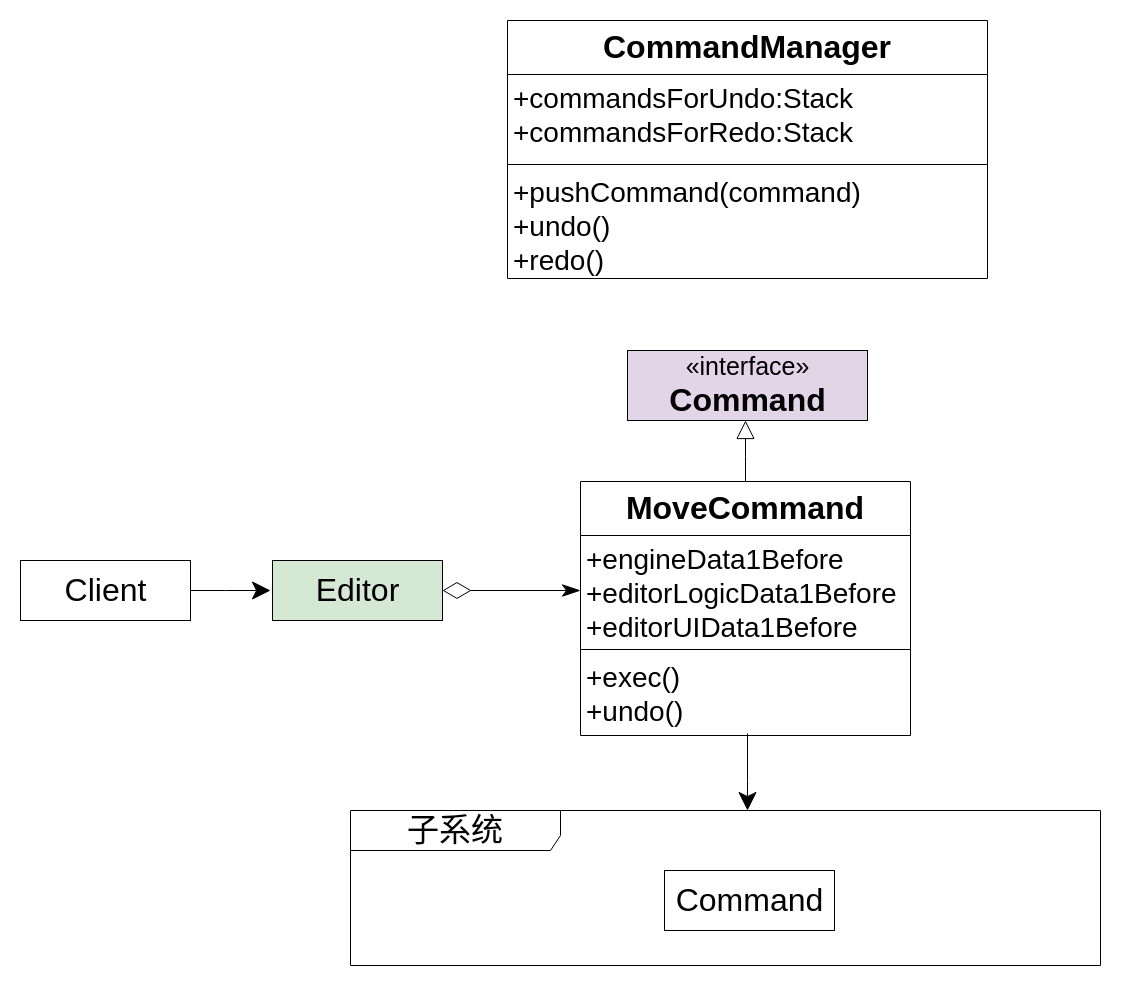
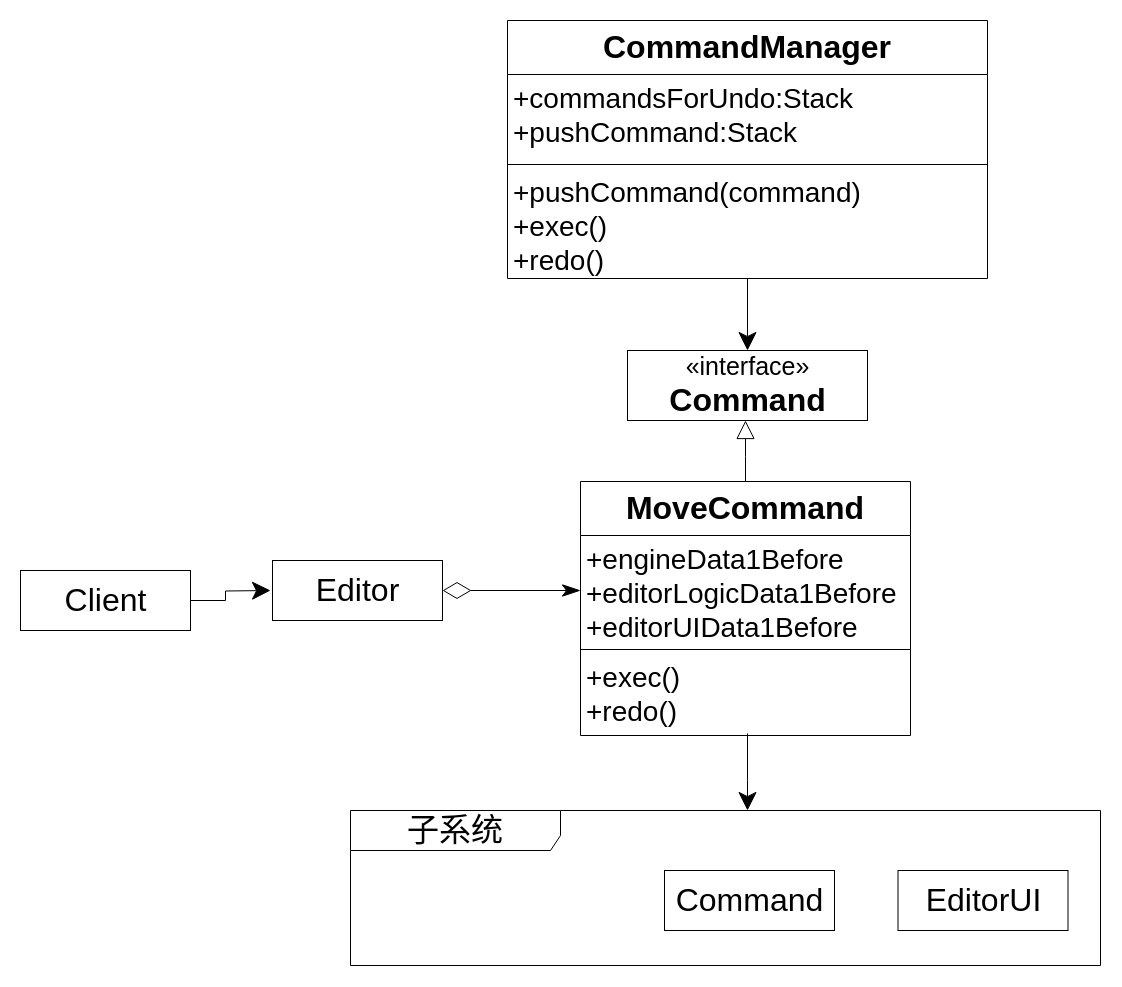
  <mxCell id="0" />
  <mxCell id="1" parent="0" />
  <mxCell id="2" value="&lt;font style=&quot;font-size: 32px&quot;&gt;子系统&lt;/font&gt;" style="shape=umlFrame;whiteSpace=wrap;html=1;width=210;height=40;fontSize=32;" parent="1" vertex="1"><mxGeometry x="350" y="810" width="750" height="155" as="geometry" /></mxCell>
  <mxCell id="3" value="" style="edgeStyle=orthogonalEdgeStyle;rounded=0;orthogonalLoop=1;jettySize=auto;html=1;endSize=16;startSize=16;" parent="1" source="4" edge="1"><mxGeometry relative="1" as="geometry"><mxPoint x="270" y="590" as="targetPoint" /></mxGeometry></mxCell>
- <mxCell id="4" value="Client" style="html=1;fontSize=32;" parent="1" vertex="1"><mxGeometry x="20" y="560" width="170" height="60" as="geometry" /></mxCell>
+ <mxCell id="4" value="Client" style="html=1;fontSize=32;" parent="1" vertex="1"><mxGeometry x="20" y="570" width="170" height="60" as="geometry" /></mxCell>
  <mxCell id="5" value="Command" style="html=1;fontSize=32;" parent="1" vertex="1"><mxGeometry x="664" y="870" width="170" height="60" as="geometry" /></mxCell>
+ <mxCell id="6" value="EditorUI" style="html=1;fontSize=32;" parent="1" vertex="1"><mxGeometry x="897.5" y="870" width="170" height="60" as="geometry" /></mxCell>
+ <mxCell id="7" style="edgeStyle=orthogonalEdgeStyle;rounded=0;orthogonalLoop=1;jettySize=auto;html=1;startSize=16;endSize=16;entryX=0.5;entryY=0;entryDx=0;entryDy=0;" parent="1" source="8" target="20" edge="1"><mxGeometry relative="1" as="geometry"><mxPoint x="745" y="360" as="targetPoint" /></mxGeometry></mxCell>
  <mxCell id="8" value="CommandManager" style="swimlane;fontStyle=1;align=center;verticalAlign=top;childLayout=stackLayout;horizontal=1;startSize=54;horizontalStack=0;resizeParent=1;resizeParentMax=0;resizeLast=0;collapsible=1;marginBottom=0;fontSize=32;" parent="1" vertex="1"><mxGeometry x="507" y="20" width="480" height="258" as="geometry" /></mxCell>
- <mxCell id="9" value="+commandsForUndo:Stack&#10;+commandsForRedo:Stack" style="text;strokeColor=none;fillColor=none;align=left;verticalAlign=top;spacingLeft=4;spacingRight=4;overflow=hidden;rotatable=0;points=[[0,0.5],[1,0.5]];portConstraint=eastwest;fontSize=28;" parent="8" vertex="1"><mxGeometry y="54" width="480" height="86" as="geometry" /></mxCell>
+ <mxCell id="9" value="+commandsForUndo:Stack&#10;+pushCommand:Stack" style="text;strokeColor=none;fillColor=none;align=left;verticalAlign=top;spacingLeft=4;spacingRight=4;overflow=hidden;rotatable=0;points=[[0,0.5],[1,0.5]];portConstraint=eastwest;fontSize=28;" parent="8" vertex="1"><mxGeometry y="54" width="480" height="86" as="geometry" /></mxCell>
  <mxCell id="10" value="" style="line;strokeWidth=1;fillColor=none;align=left;verticalAlign=middle;spacingTop=-1;spacingLeft=3;spacingRight=3;rotatable=0;labelPosition=right;points=[];portConstraint=eastwest;" parent="8" vertex="1"><mxGeometry y="140" width="480" height="8" as="geometry" /></mxCell>
- <mxCell id="11" value="+pushCommand(command)&#10;+undo()&#10;+redo()" style="text;strokeColor=none;fillColor=none;align=left;verticalAlign=top;spacingLeft=4;spacingRight=4;overflow=hidden;rotatable=0;points=[[0,0.5],[1,0.5]];portConstraint=eastwest;fontSize=28;" parent="8" vertex="1"><mxGeometry y="148" width="480" height="110" as="geometry" /></mxCell>
+ <mxCell id="11" value="+pushCommand(command)&#10;+exec()&#10;+redo()" style="text;strokeColor=none;fillColor=none;align=left;verticalAlign=top;spacingLeft=4;spacingRight=4;overflow=hidden;rotatable=0;points=[[0,0.5],[1,0.5]];portConstraint=eastwest;fontSize=28;" parent="8" vertex="1"><mxGeometry y="148" width="480" height="110" as="geometry" /></mxCell>
  <mxCell id="12" style="edgeStyle=orthogonalEdgeStyle;rounded=0;orthogonalLoop=1;jettySize=auto;html=1;startArrow=diamondThin;startFill=0;endArrow=classicThin;endFill=1;startSize=26;endSize=16;" parent="1" source="13" target="16" edge="1"><mxGeometry relative="1" as="geometry" /></mxCell>
- <mxCell id="13" value="Editor" style="html=1;fontSize=32;fillColor=#d5e8d4;" parent="1" vertex="1"><mxGeometry x="272" y="560" width="170" height="60" as="geometry" /></mxCell>
+ <mxCell id="13" value="Editor" style="html=1;fontSize=32;" parent="1" vertex="1"><mxGeometry x="272" y="560" width="170" height="60" as="geometry" /></mxCell>
  <mxCell id="14" style="edgeStyle=orthogonalEdgeStyle;rounded=0;orthogonalLoop=1;jettySize=auto;html=1;entryX=0.5;entryY=1;entryDx=0;entryDy=0;startSize=16;endSize=16;endArrow=block;endFill=0;" parent="1" source="15" edge="1"><mxGeometry relative="1" as="geometry"><mxPoint x="745" y="420" as="targetPoint" /></mxGeometry></mxCell>
  <mxCell id="15" value="MoveCommand" style="swimlane;fontStyle=1;align=center;verticalAlign=top;childLayout=stackLayout;horizontal=1;startSize=54;horizontalStack=0;resizeParent=1;resizeParentMax=0;resizeLast=0;collapsible=1;marginBottom=0;fontSize=32;" parent="1" vertex="1"><mxGeometry x="580" y="481" width="330" height="254" as="geometry" /></mxCell>
  <mxCell id="16" value="+engineData1Before&#10;+editorLogicData1Before&#10;+editorUIData1Before" style="text;strokeColor=none;fillColor=none;align=left;verticalAlign=top;spacingLeft=4;spacingRight=4;overflow=hidden;rotatable=0;points=[[0,0.5],[1,0.5]];portConstraint=eastwest;fontSize=28;" parent="15" vertex="1"><mxGeometry y="54" width="330" height="110" as="geometry" /></mxCell>
  <mxCell id="17" value="" style="line;strokeWidth=1;fillColor=none;align=left;verticalAlign=middle;spacingTop=-1;spacingLeft=3;spacingRight=3;rotatable=0;labelPosition=right;points=[];portConstraint=eastwest;" parent="15" vertex="1"><mxGeometry y="164" width="330" height="8" as="geometry" /></mxCell>
- <mxCell id="18" value="+exec()&#10;+undo()" style="text;strokeColor=none;fillColor=none;align=left;verticalAlign=top;spacingLeft=4;spacingRight=4;overflow=hidden;rotatable=0;points=[[0,0.5],[1,0.5]];portConstraint=eastwest;fontSize=28;" parent="15" vertex="1"><mxGeometry y="172" width="330" height="82" as="geometry" /></mxCell>
+ <mxCell id="18" value="+exec()&#10;+redo()" style="text;strokeColor=none;fillColor=none;align=left;verticalAlign=top;spacingLeft=4;spacingRight=4;overflow=hidden;rotatable=0;points=[[0,0.5],[1,0.5]];portConstraint=eastwest;fontSize=28;" parent="15" vertex="1"><mxGeometry y="172" width="330" height="82" as="geometry" /></mxCell>
  <mxCell id="19" style="edgeStyle=orthogonalEdgeStyle;rounded=0;orthogonalLoop=1;jettySize=auto;html=1;endSize=16;startSize=16;" parent="1" edge="1"><mxGeometry relative="1" as="geometry"><mxPoint x="747" y="733" as="sourcePoint" /><Array as="points"><mxPoint x="747" y="780" /><mxPoint x="747" y="780" /></Array><mxPoint x="747" y="810" as="targetPoint" /></mxGeometry></mxCell>
- <mxCell id="20" value="&lt;font&gt;&lt;font style=&quot;font-size: 25px&quot;&gt;«interface»&lt;/font&gt;&lt;br&gt;&lt;b&gt;&lt;font style=&quot;font-size: 32px&quot;&gt;Command&lt;/font&gt;&lt;/b&gt;&lt;/font&gt;" style="html=1;fillColor=#e1d5e7;" parent="1" vertex="1"><mxGeometry x="627" y="350" width="240" height="70" as="geometry" /></mxCell>
+ <mxCell id="20" value="&lt;font&gt;&lt;font style=&quot;font-size: 25px&quot;&gt;«interface»&lt;/font&gt;&lt;br&gt;&lt;b&gt;&lt;font style=&quot;font-size: 32px&quot;&gt;Command&lt;/font&gt;&lt;/b&gt;&lt;/font&gt;" style="html=1;" parent="1" vertex="1"><mxGeometry x="627" y="350" width="240" height="70" as="geometry" /></mxCell>
